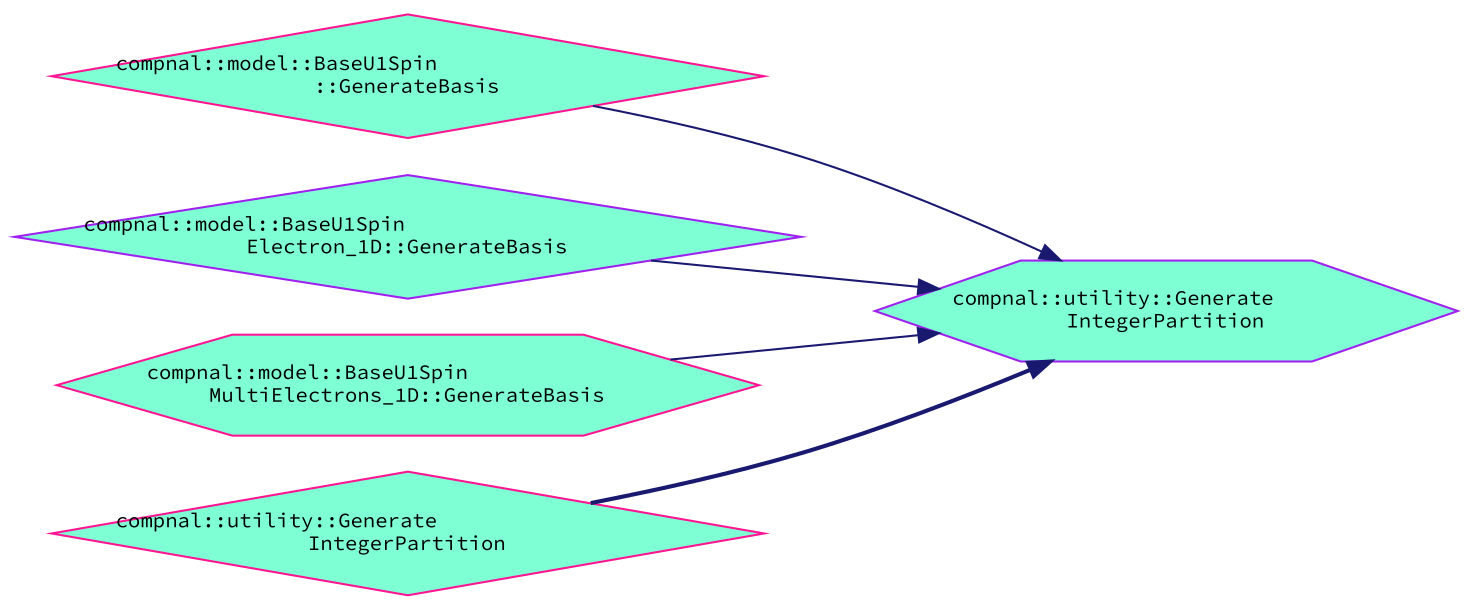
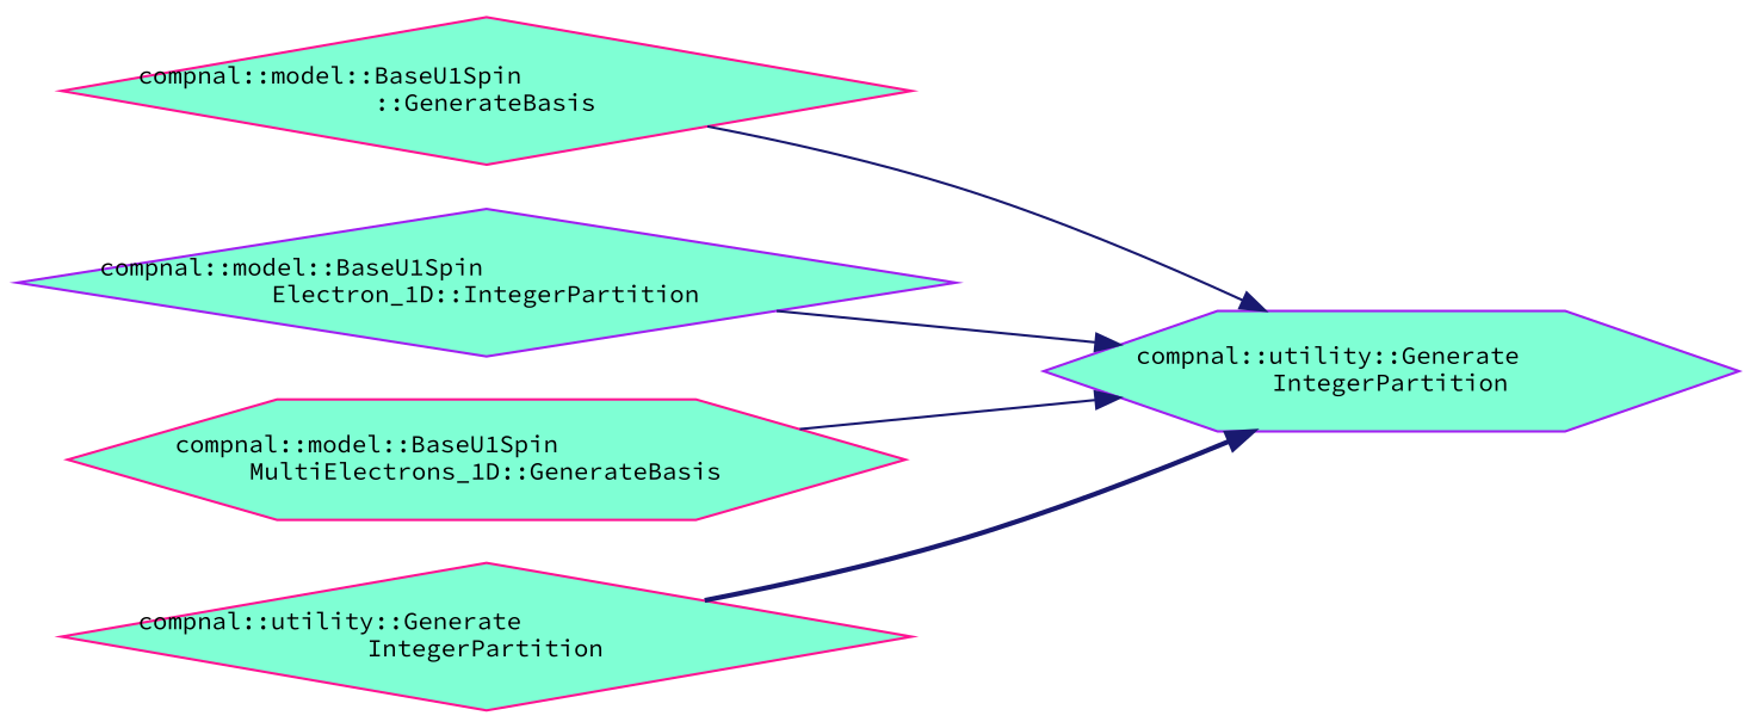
  digraph {
    rankdir=RL
    fontname="Source Code Pro"
    node [color=deeppink fillcolor=aquamarine fontname="Source Code Pro" fontsize=10 shape=diamond style=filled]
    edge [color=midnightblue dir=back fontname="Source Code Pro" fontsize=10 labelfontname=Helvetica labelfontsize=10 style=solid]
    n1 [color=purple fontcolor=black height=0.2 label="compnal::utility::Generate\lIntegerPartition" shape=hexagon width=0.4]
    n2 [height=0.2 label="compnal::model::BaseU1Spin\l::GenerateBasis" width=0.4]
-   n3 [color=purple height=0.2 label="compnal::model::BaseU1Spin\lElectron_1D::GenerateBasis" width=0.4]
+   n3 [color=purple height=0.2 label="compnal::model::BaseU1Spin\lElectron_1D::IntegerPartition" width=0.4]
    n4 [height=0.2 label="compnal::model::BaseU1Spin\lMultiElectrons_1D::GenerateBasis" shape=hexagon width=0.4]
    n5 [height=0.2 label="compnal::utility::Generate\lIntegerPartition" width=0.4]
    n1 -> n2
    n1 -> n3
    n1 -> n4
    n1 -> n5 [style=bold]
  }
